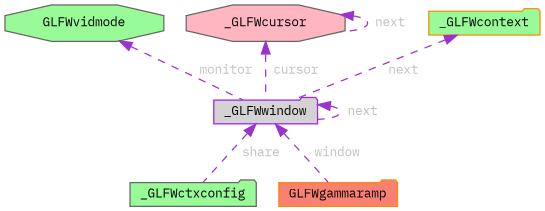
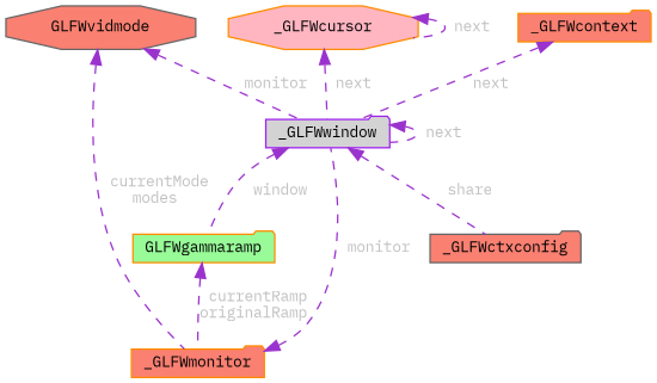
  digraph {
    fontname="IBM Plex Mono"
    node [color=darkorange fillcolor=salmon fontname="IBM Plex Mono" fontsize=10 shape=folder style=filled]
    edge [color=darkorchid3 dir=back fontcolor=grey fontname="IBM Plex Mono" fontsize=10 labelfontname=Helvetica labelfontsize=10 style=dashed]
-   n1 [color=gray40 fillcolor=palegreen fontcolor=black height=0.2 label=_GLFWctxconfig width=0.4]
+   n1 [color=gray40 fontcolor=black height=0.2 label=_GLFWctxconfig width=0.4]
    n2 [color=purple fillcolor=lightgrey height=0.2 label=_GLFWwindow width=0.4]
-   n3 [height=0.2 label=GLFWgammaramp width=0.4]
-   n5 [color=gray40 fillcolor=palegreen height=0.2 label=GLFWvidmode shape=octagon width=0.4]
-   n6 [color=gray40 fillcolor=lightpink height=0.2 label=_GLFWcursor shape=octagon width=0.4]
-   n7 [fillcolor=palegreen height=0.2 label=_GLFWcontext width=0.4]
+   n3 [fillcolor=palegreen height=0.2 label=GLFWgammaramp width=0.4]
+   n4 [height=0.2 label=_GLFWmonitor width=0.4]
+   n5 [color=gray40 height=0.2 label=GLFWvidmode shape=octagon width=0.4]
+   n6 [fillcolor=lightpink height=0.2 label=_GLFWcursor shape=octagon width=0.4]
+   n7 [height=0.2 label=_GLFWcontext width=0.4]
    n2 -> n1 [label=" share"]
    n2 -> n2 [label=" next"]
    n2 -> n3 [label=" window"]
+   n3 -> n4 [label=" currentRamp\noriginalRamp"]
+   n4 -> n2 [label=" monitor"]
    n5 -> n2 [label=" monitor"]
-   n6 -> n2 [label=" cursor"]
+   n5 -> n4 [label=" currentMode\nmodes"]
+   n6 -> n2 [label=" next"]
    n6 -> n6 [label=" next"]
    n7 -> n2 [label=" next"]
  }
